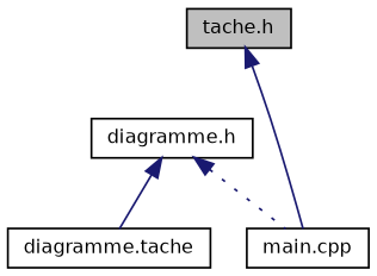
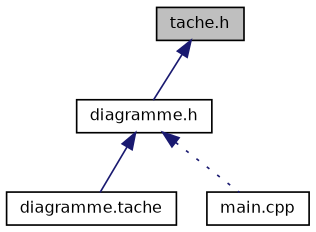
  digraph {
    node [color=black fillcolor=white fontname=Helvetica fontsize=10 shape=record style=filled]
    edge [color=midnightblue dir=back fontname=Helvetica fontsize=10 labelfontname=Helvetica labelfontsize=10 style=solid]
    n1 [fillcolor=grey75 fontcolor=black height=0.2 label="tache.h" width=0.4]
    n2 [height=0.2 label="diagramme.h" width=0.4]
    n3 [height=0.2 label="diagramme.tache" width=0.4]
    n4 [height=0.2 label="main.cpp" width=0.4]
-   n1 -> n4
+   n1 -> n2
    n2 -> n3
    n2 -> n4 [style=dotted]
  }
